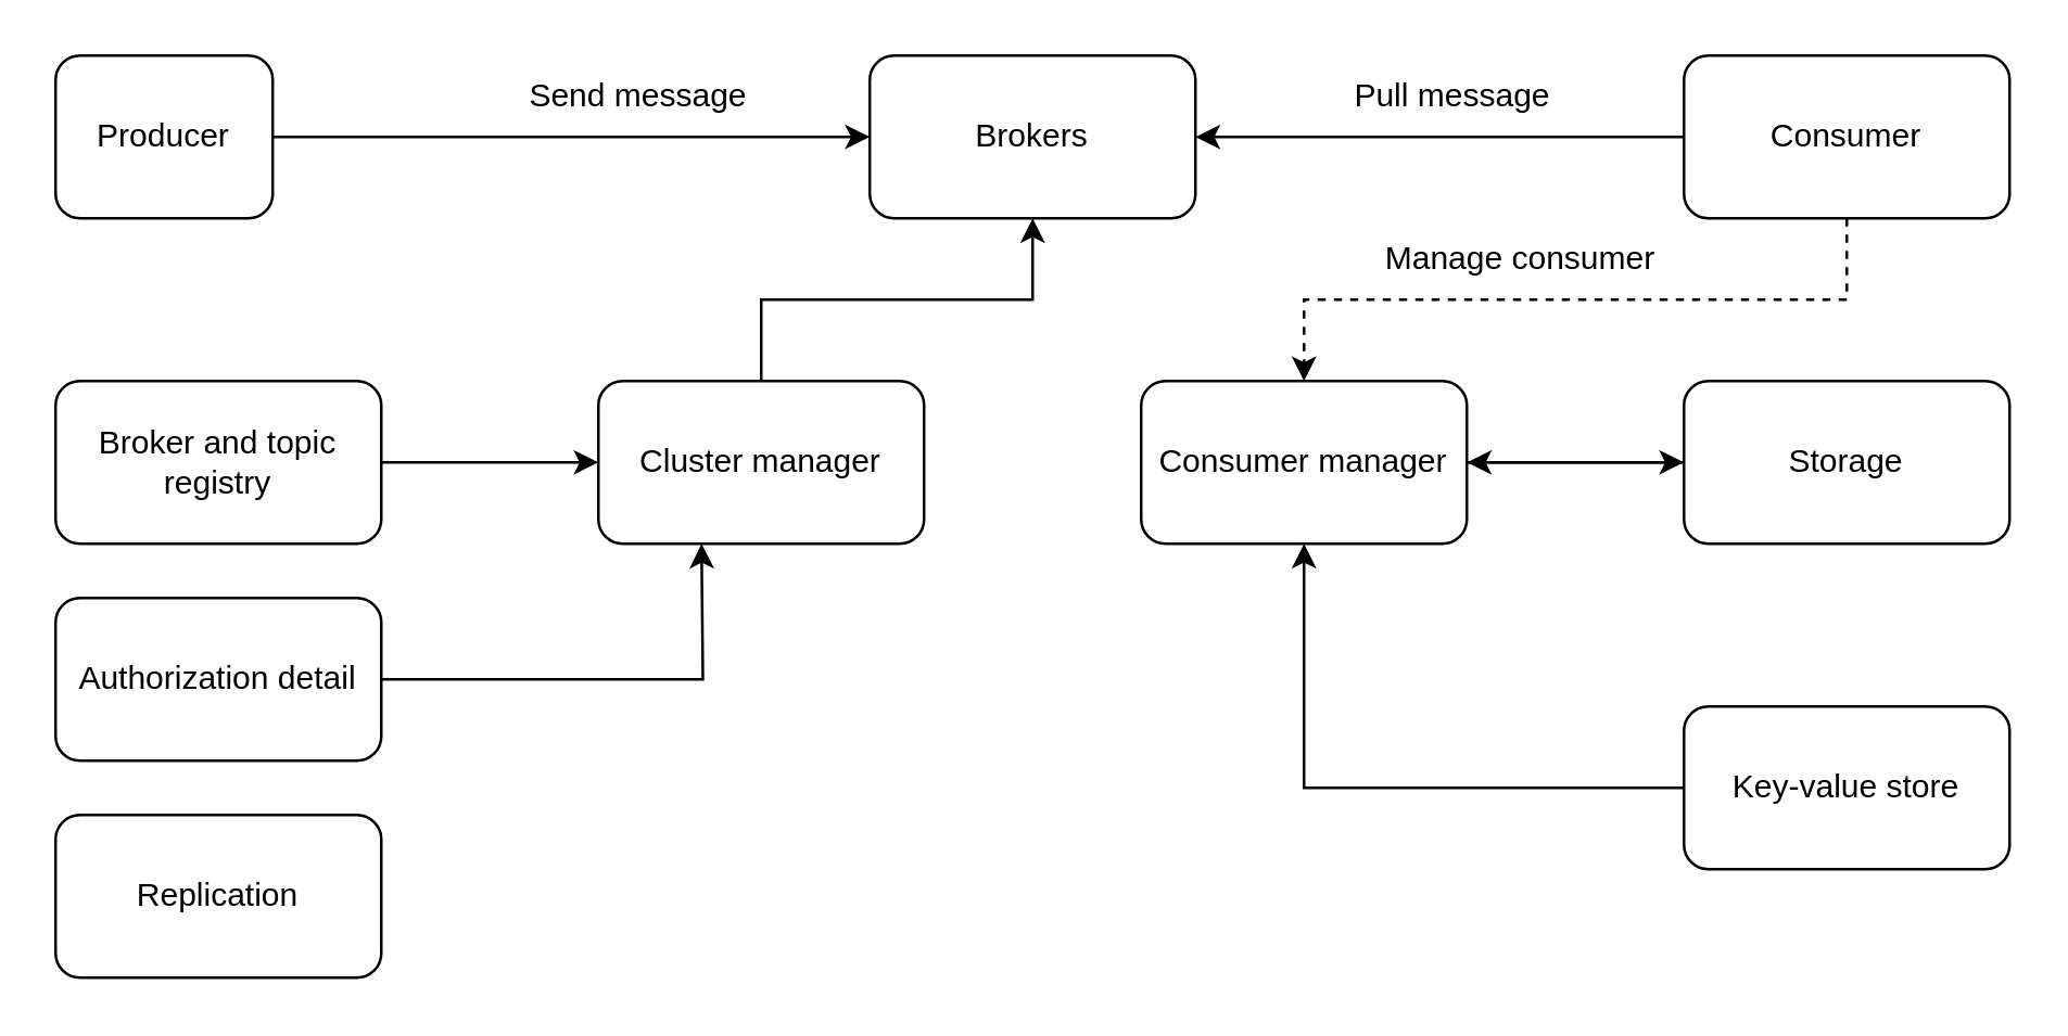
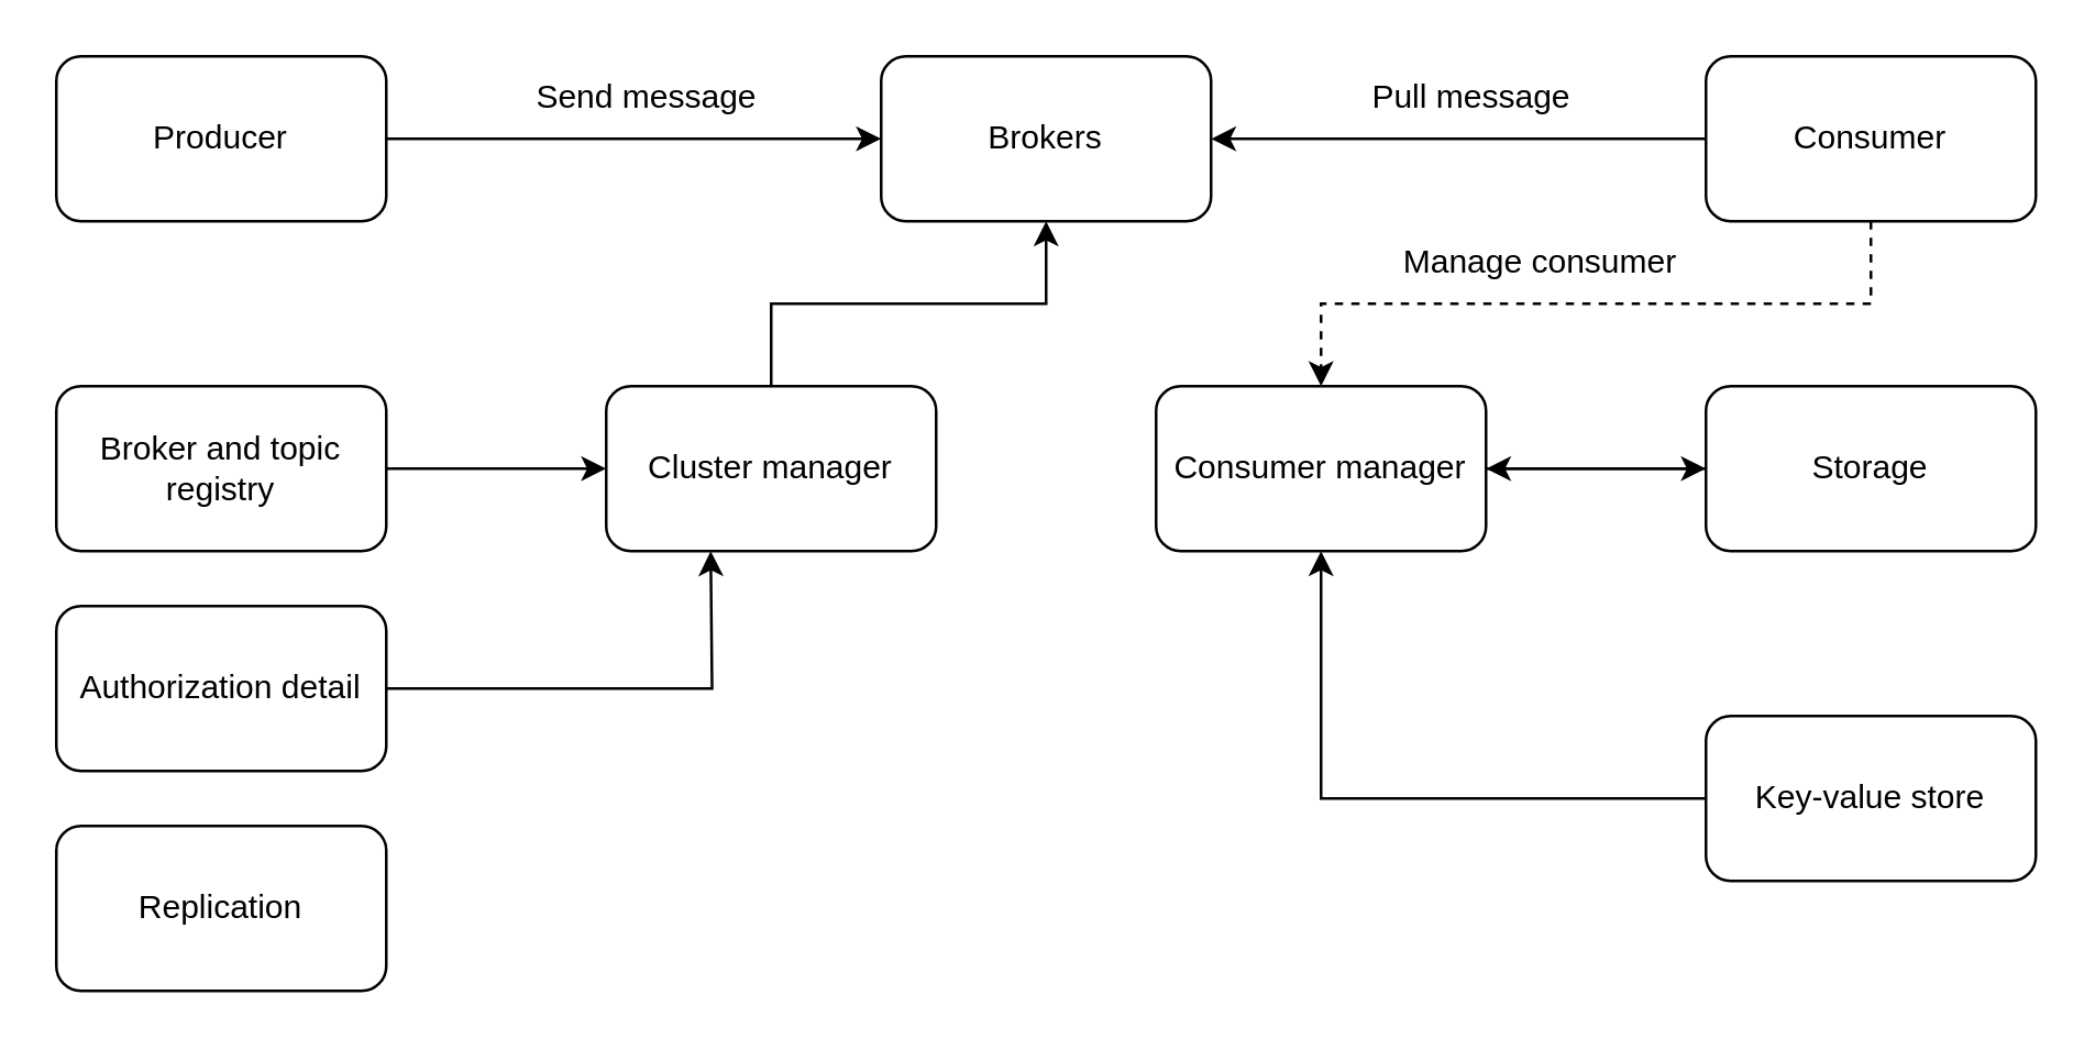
  <mxCell id="0" />
  <mxCell id="1" parent="0" />
  <mxCell id="2" style="edgeStyle=orthogonalEdgeStyle;rounded=0;orthogonalLoop=1;jettySize=auto;html=1;exitX=1;exitY=0.5;exitDx=0;exitDy=0;entryX=0;entryY=0.5;entryDx=0;entryDy=0;" edge="1" parent="1" source="3" target="4"><mxGeometry relative="1" as="geometry" /></mxCell>
- <mxCell id="3" value="Producer" style="rounded=1;whiteSpace=wrap;html=1;" vertex="1" parent="1"><mxGeometry x="20" y="20" width="80" height="60" as="geometry" /></mxCell>
+ <mxCell id="3" value="Producer" style="rounded=1;whiteSpace=wrap;html=1;" vertex="1" parent="1"><mxGeometry x="20" y="20" width="120" height="60" as="geometry" /></mxCell>
  <mxCell id="4" value="Brokers" style="rounded=1;whiteSpace=wrap;html=1;" vertex="1" parent="1"><mxGeometry x="320" y="20" width="120" height="60" as="geometry" /></mxCell>
  <mxCell id="5" style="edgeStyle=orthogonalEdgeStyle;rounded=0;orthogonalLoop=1;jettySize=auto;html=1;exitX=0.5;exitY=0;exitDx=0;exitDy=0;entryX=0.5;entryY=1;entryDx=0;entryDy=0;" edge="1" parent="1" source="6" target="4"><mxGeometry relative="1" as="geometry" /></mxCell>
  <mxCell id="6" value="Cluster manager" style="rounded=1;whiteSpace=wrap;html=1;" vertex="1" parent="1"><mxGeometry x="220" y="140" width="120" height="60" as="geometry" /></mxCell>
  <mxCell id="7" style="edgeStyle=orthogonalEdgeStyle;rounded=0;orthogonalLoop=1;jettySize=auto;html=1;exitX=1;exitY=0.5;exitDx=0;exitDy=0;" edge="1" parent="1" source="8" target="13"><mxGeometry relative="1" as="geometry" /></mxCell>
  <mxCell id="8" value="Consumer manager" style="rounded=1;whiteSpace=wrap;html=1;" vertex="1" parent="1"><mxGeometry x="420" y="140" width="120" height="60" as="geometry" /></mxCell>
  <mxCell id="9" style="edgeStyle=orthogonalEdgeStyle;rounded=0;orthogonalLoop=1;jettySize=auto;html=1;exitX=0.5;exitY=1;exitDx=0;exitDy=0;entryX=0.5;entryY=0;entryDx=0;entryDy=0;dashed=1;" edge="1" parent="1" source="11" target="8"><mxGeometry relative="1" as="geometry" /></mxCell>
  <mxCell id="10" style="edgeStyle=orthogonalEdgeStyle;rounded=0;orthogonalLoop=1;jettySize=auto;html=1;exitX=0;exitY=0.5;exitDx=0;exitDy=0;" edge="1" parent="1" source="11" target="4"><mxGeometry relative="1" as="geometry" /></mxCell>
  <mxCell id="11" value="Consumer" style="rounded=1;whiteSpace=wrap;html=1;" vertex="1" parent="1"><mxGeometry x="620" y="20" width="120" height="60" as="geometry" /></mxCell>
  <mxCell id="12" style="edgeStyle=orthogonalEdgeStyle;rounded=0;orthogonalLoop=1;jettySize=auto;html=1;exitX=0;exitY=0.5;exitDx=0;exitDy=0;entryX=1;entryY=0.5;entryDx=0;entryDy=0;" edge="1" parent="1" source="13" target="8"><mxGeometry relative="1" as="geometry" /></mxCell>
  <mxCell id="13" value="Storage" style="rounded=1;whiteSpace=wrap;html=1;" vertex="1" parent="1"><mxGeometry x="620" y="140" width="120" height="60" as="geometry" /></mxCell>
  <mxCell id="14" style="edgeStyle=orthogonalEdgeStyle;rounded=0;orthogonalLoop=1;jettySize=auto;html=1;exitX=0;exitY=0.5;exitDx=0;exitDy=0;entryX=0.5;entryY=1;entryDx=0;entryDy=0;" edge="1" parent="1" source="15" target="8"><mxGeometry relative="1" as="geometry" /></mxCell>
  <mxCell id="15" value="Key-value store" style="rounded=1;whiteSpace=wrap;html=1;" vertex="1" parent="1"><mxGeometry x="620" y="260" width="120" height="60" as="geometry" /></mxCell>
  <mxCell id="16" style="edgeStyle=orthogonalEdgeStyle;rounded=0;orthogonalLoop=1;jettySize=auto;html=1;exitX=1;exitY=0.5;exitDx=0;exitDy=0;entryX=0;entryY=0.5;entryDx=0;entryDy=0;" edge="1" parent="1" source="17" target="6"><mxGeometry relative="1" as="geometry" /></mxCell>
  <mxCell id="17" value="Broker and topic registry" style="rounded=1;whiteSpace=wrap;html=1;" vertex="1" parent="1"><mxGeometry x="20" y="140" width="120" height="60" as="geometry" /></mxCell>
  <mxCell id="18" style="edgeStyle=orthogonalEdgeStyle;rounded=0;orthogonalLoop=1;jettySize=auto;html=1;exitX=1;exitY=0.5;exitDx=0;exitDy=0;" edge="1" parent="1" source="19"><mxGeometry relative="1" as="geometry"><mxPoint x="258" y="200" as="targetPoint" /></mxGeometry></mxCell>
  <mxCell id="19" value="Authorization detail" style="rounded=1;whiteSpace=wrap;html=1;" vertex="1" parent="1"><mxGeometry x="20" y="220" width="120" height="60" as="geometry" /></mxCell>
  <mxCell id="20" value="Replication" style="rounded=1;whiteSpace=wrap;html=1;" vertex="1" parent="1"><mxGeometry x="20" y="300" width="120" height="60" as="geometry" /></mxCell>
  <mxCell id="21" value="Send message" style="text;html=1;strokeColor=none;fillColor=none;align=center;verticalAlign=middle;whiteSpace=wrap;rounded=0;" vertex="1" parent="1"><mxGeometry x="190" y="20" width="90" height="30" as="geometry" /></mxCell>
  <mxCell id="22" value="Pull message" style="text;html=1;strokeColor=none;fillColor=none;align=center;verticalAlign=middle;whiteSpace=wrap;rounded=0;" vertex="1" parent="1"><mxGeometry x="490" y="20" width="90" height="30" as="geometry" /></mxCell>
  <mxCell id="23" value="Manage consumer" style="text;html=1;strokeColor=none;fillColor=none;align=center;verticalAlign=middle;whiteSpace=wrap;rounded=0;" vertex="1" parent="1"><mxGeometry x="500" y="80" width="120" height="30" as="geometry" /></mxCell>
